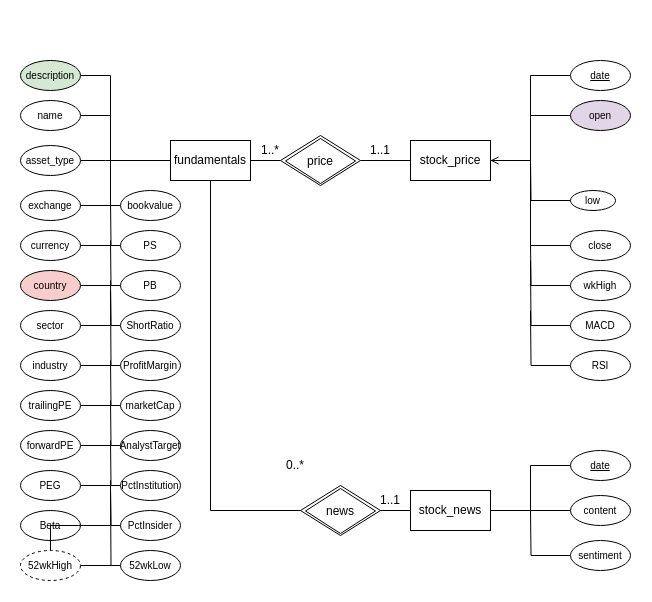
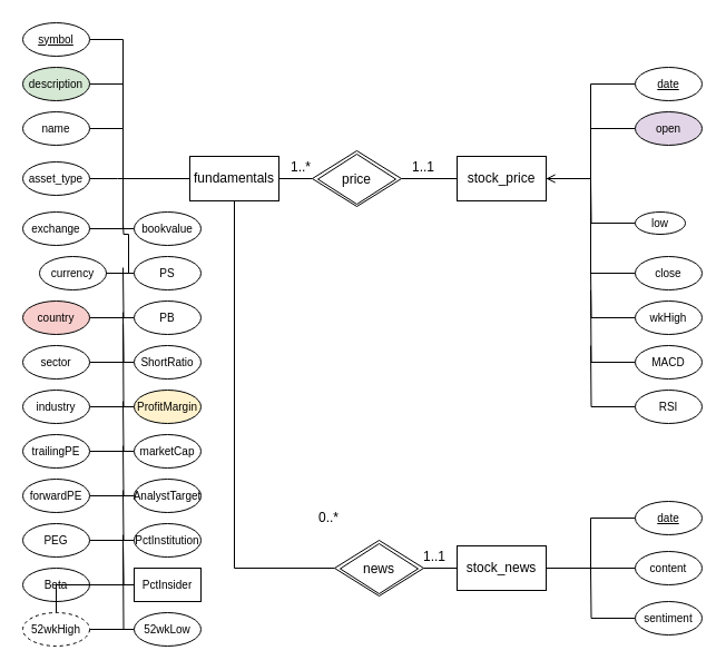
  <mxCell id="0" />
  <mxCell id="1" parent="0" />
  <mxCell id="2" style="edgeStyle=orthogonalEdgeStyle;rounded=0;orthogonalLoop=1;jettySize=auto;html=1;entryX=0;entryY=0.5;entryDx=0;entryDy=0;fontSize=12;endArrow=none;endFill=0;" edge="1" parent="1" source="4" target="77"><mxGeometry relative="1" as="geometry"><Array as="points"><mxPoint x="250" y="160" /><mxPoint x="250" y="160" /></Array></mxGeometry></mxCell>
  <mxCell id="3" style="edgeStyle=orthogonalEdgeStyle;rounded=0;orthogonalLoop=1;jettySize=auto;html=1;entryX=0;entryY=0.5;entryDx=0;entryDy=0;fontSize=12;endArrow=none;endFill=0;" edge="1" parent="1" source="4" target="79"><mxGeometry relative="1" as="geometry"><Array as="points"><mxPoint x="210" y="510" /></Array></mxGeometry></mxCell>
  <mxCell id="4" value="fundamentals" style="rounded=0;whiteSpace=wrap;html=1;fontSize=12;" vertex="1" parent="1"><mxGeometry x="170" y="140" width="80" height="40" as="geometry" /></mxCell>
  <mxCell id="5" value="stock_price" style="rounded=0;whiteSpace=wrap;html=1;fontSize=12;" vertex="1" parent="1"><mxGeometry x="410" y="140" width="80" height="40" as="geometry" /></mxCell>
  <mxCell id="6" style="edgeStyle=orthogonalEdgeStyle;rounded=0;orthogonalLoop=1;jettySize=auto;html=1;endArrow=none;endFill=0;fontSize=10;" edge="1" parent="1" source="7"><mxGeometry relative="1" as="geometry"><mxPoint x="490" y="160" as="targetPoint" /><Array as="points"><mxPoint x="530" y="115" /><mxPoint x="530" y="160" /></Array></mxGeometry></mxCell>
  <mxCell id="7" value="open" style="ellipse;whiteSpace=wrap;html=1;rounded=0;fontSize=10;fillColor=#e1d5e7;" vertex="1" parent="1"><mxGeometry x="570" y="100" width="60" height="30" as="geometry" /></mxCell>
  <mxCell id="8" style="edgeStyle=orthogonalEdgeStyle;rounded=0;orthogonalLoop=1;jettySize=auto;html=1;endArrow=none;endFill=0;fontSize=10;" edge="1" parent="1" source="9"><mxGeometry relative="1" as="geometry"><mxPoint x="490" y="160" as="targetPoint" /><Array as="points"><mxPoint x="530" y="75" /><mxPoint x="530" y="160" /></Array></mxGeometry></mxCell>
  <mxCell id="9" value="&lt;u style=&quot;font-size: 10px;&quot;&gt;date&lt;/u&gt;" style="ellipse;whiteSpace=wrap;html=1;rounded=0;fontSize=10;" vertex="1" parent="1"><mxGeometry x="570" y="60" width="60" height="30" as="geometry" /></mxCell>
  <mxCell id="10" style="edgeStyle=orthogonalEdgeStyle;rounded=0;orthogonalLoop=1;jettySize=auto;html=1;endArrow=none;endFill=0;fontSize=10;" edge="1" parent="1" source="11"><mxGeometry relative="1" as="geometry"><mxPoint x="530" y="160" as="targetPoint" /></mxGeometry></mxCell>
  <mxCell id="11" value="low" style="ellipse;whiteSpace=wrap;html=1;rounded=0;fontSize=10;" vertex="1" parent="1"><mxGeometry x="570" y="190" width="45" height="20" as="geometry" /></mxCell>
  <mxCell id="12" style="edgeStyle=orthogonalEdgeStyle;rounded=0;orthogonalLoop=1;jettySize=auto;html=1;entryX=1;entryY=0.5;entryDx=0;entryDy=0;endArrow=open;endFill=0;fontSize=10;" edge="1" parent="1" source="13" target="5"><mxGeometry relative="1" as="geometry"><Array as="points"><mxPoint x="530" y="245" /><mxPoint x="530" y="160" /></Array></mxGeometry></mxCell>
  <mxCell id="13" value="close" style="ellipse;whiteSpace=wrap;html=1;rounded=0;fontSize=10;" vertex="1" parent="1"><mxGeometry x="570" y="230" width="60" height="30" as="geometry" /></mxCell>
  <mxCell id="14" style="edgeStyle=orthogonalEdgeStyle;rounded=0;orthogonalLoop=1;jettySize=auto;html=1;endArrow=none;endFill=0;fontSize=10;" edge="1" parent="1" source="15"><mxGeometry relative="1" as="geometry"><mxPoint x="530" y="240" as="targetPoint" /></mxGeometry></mxCell>
  <mxCell id="15" value="wkHigh" style="ellipse;whiteSpace=wrap;html=1;rounded=0;fontSize=10;" vertex="1" parent="1"><mxGeometry x="570" y="270" width="60" height="30" as="geometry" /></mxCell>
  <mxCell id="16" style="edgeStyle=orthogonalEdgeStyle;rounded=0;orthogonalLoop=1;jettySize=auto;html=1;endArrow=none;endFill=0;fontSize=10;" edge="1" parent="1" source="17"><mxGeometry relative="1" as="geometry"><mxPoint x="530" y="260" as="targetPoint" /></mxGeometry></mxCell>
  <mxCell id="17" value="MACD" style="ellipse;whiteSpace=wrap;html=1;rounded=0;fontSize=10;" vertex="1" parent="1"><mxGeometry x="570" y="310" width="60" height="30" as="geometry" /></mxCell>
  <mxCell id="18" style="edgeStyle=orthogonalEdgeStyle;rounded=0;orthogonalLoop=1;jettySize=auto;html=1;endArrow=none;endFill=0;fontSize=10;" edge="1" parent="1" source="19"><mxGeometry relative="1" as="geometry"><mxPoint x="530" y="310" as="targetPoint" /></mxGeometry></mxCell>
  <mxCell id="19" value="RSI" style="ellipse;whiteSpace=wrap;html=1;rounded=0;fontSize=10;" vertex="1" parent="1"><mxGeometry x="570" y="350" width="60" height="30" as="geometry" /></mxCell>
  <mxCell id="20" value="stock_news" style="rounded=0;whiteSpace=wrap;html=1;fontSize=12;" vertex="1" parent="1"><mxGeometry x="410" y="490" width="80" height="40" as="geometry" /></mxCell>
  <mxCell id="21" style="edgeStyle=orthogonalEdgeStyle;rounded=0;orthogonalLoop=1;jettySize=auto;html=1;entryX=1;entryY=0.5;entryDx=0;entryDy=0;endArrow=none;endFill=0;fontSize=10;" edge="1" parent="1" source="22" target="20"><mxGeometry relative="1" as="geometry"><mxPoint x="560" y="500" as="targetPoint" /></mxGeometry></mxCell>
  <mxCell id="22" value="content" style="ellipse;whiteSpace=wrap;html=1;rounded=0;fontSize=10;" vertex="1" parent="1"><mxGeometry x="570" y="495" width="60" height="30" as="geometry" /></mxCell>
  <mxCell id="23" style="edgeStyle=orthogonalEdgeStyle;rounded=0;orthogonalLoop=1;jettySize=auto;html=1;endArrow=none;endFill=0;fontSize=10;" edge="1" parent="1" source="24"><mxGeometry relative="1" as="geometry"><mxPoint x="490" y="510" as="targetPoint" /><Array as="points"><mxPoint x="530" y="465" /><mxPoint x="530" y="510" /></Array></mxGeometry></mxCell>
  <mxCell id="24" value="date" style="ellipse;whiteSpace=wrap;html=1;rounded=0;fontStyle=4;fontSize=10;" vertex="1" parent="1"><mxGeometry x="570" y="450" width="60" height="30" as="geometry" /></mxCell>
  <mxCell id="25" style="edgeStyle=orthogonalEdgeStyle;rounded=0;orthogonalLoop=1;jettySize=auto;html=1;endArrow=none;endFill=0;fontSize=10;" edge="1" parent="1" source="26"><mxGeometry relative="1" as="geometry"><mxPoint x="530" y="510" as="targetPoint" /></mxGeometry></mxCell>
  <mxCell id="26" value="sentiment" style="ellipse;whiteSpace=wrap;html=1;rounded=0;fontSize=10;" vertex="1" parent="1"><mxGeometry x="570" y="540" width="60" height="30" as="geometry" /></mxCell>
+ <mxCell id="27" style="edgeStyle=orthogonalEdgeStyle;rounded=0;orthogonalLoop=1;jettySize=auto;html=1;endArrow=none;endFill=0;fontSize=10;" edge="1" parent="1" source="28" target="4"><mxGeometry relative="1" as="geometry"><Array as="points"><mxPoint x="110" y="35" /><mxPoint x="110" y="160" /></Array></mxGeometry></mxCell>
+ <mxCell id="28" value="&lt;u style=&quot;font-size: 10px;&quot;&gt;symbol&lt;/u&gt;" style="ellipse;whiteSpace=wrap;html=1;rounded=0;fontSize=10;" vertex="1" parent="1"><mxGeometry x="20" y="20" width="60" height="30" as="geometry" /></mxCell>
  <mxCell id="29" style="edgeStyle=orthogonalEdgeStyle;rounded=0;orthogonalLoop=1;jettySize=auto;html=1;endArrow=none;endFill=0;fontSize=10;" edge="1" parent="1" source="30"><mxGeometry relative="1" as="geometry"><mxPoint x="170" y="160" as="targetPoint" /><Array as="points"><mxPoint x="110" y="75" /><mxPoint x="110" y="160" /></Array></mxGeometry></mxCell>
  <mxCell id="30" value="description" style="ellipse;whiteSpace=wrap;html=1;rounded=0;fontSize=10;fillColor=#d5e8d4;" vertex="1" parent="1"><mxGeometry x="20" y="60" width="60" height="30" as="geometry" /></mxCell>
  <mxCell id="31" style="edgeStyle=orthogonalEdgeStyle;rounded=0;orthogonalLoop=1;jettySize=auto;html=1;entryX=0;entryY=0.5;entryDx=0;entryDy=0;endArrow=none;endFill=0;fontSize=10;" edge="1" parent="1" source="32" target="4"><mxGeometry relative="1" as="geometry"><Array as="points"><mxPoint x="110" y="115" /><mxPoint x="110" y="160" /></Array></mxGeometry></mxCell>
  <mxCell id="32" value="name" style="ellipse;whiteSpace=wrap;html=1;rounded=0;fontSize=10;" vertex="1" parent="1"><mxGeometry x="20" y="100" width="60" height="30" as="geometry" /></mxCell>
  <mxCell id="33" style="edgeStyle=orthogonalEdgeStyle;rounded=0;orthogonalLoop=1;jettySize=auto;html=1;endArrow=none;endFill=0;fontSize=10;" edge="1" parent="1" source="34"><mxGeometry relative="1" as="geometry"><mxPoint x="130" y="160" as="targetPoint" /></mxGeometry></mxCell>
  <mxCell id="34" value="asset_type" style="ellipse;whiteSpace=wrap;html=1;rounded=0;fontSize=10;" vertex="1" parent="1"><mxGeometry x="20" y="145" width="60" height="30" as="geometry" /></mxCell>
  <mxCell id="35" style="edgeStyle=orthogonalEdgeStyle;rounded=0;orthogonalLoop=1;jettySize=auto;html=1;endArrow=none;endFill=0;fontSize=10;" edge="1" parent="1" source="36"><mxGeometry relative="1" as="geometry"><mxPoint x="170" y="160" as="targetPoint" /><Array as="points"><mxPoint x="110" y="205" /><mxPoint x="110" y="160" /></Array></mxGeometry></mxCell>
  <mxCell id="36" value="exchange" style="ellipse;whiteSpace=wrap;html=1;rounded=0;fontSize=10;" vertex="1" parent="1"><mxGeometry x="20" y="190" width="60" height="30" as="geometry" /></mxCell>
  <mxCell id="37" style="edgeStyle=orthogonalEdgeStyle;rounded=0;orthogonalLoop=1;jettySize=auto;html=1;endArrow=none;endFill=0;fontSize=10;" edge="1" parent="1" source="38"><mxGeometry relative="1" as="geometry"><mxPoint x="110" y="200" as="targetPoint" /></mxGeometry></mxCell>
- <mxCell id="38" value="currency" style="ellipse;whiteSpace=wrap;html=1;rounded=0;fontSize=10;" vertex="1" parent="1"><mxGeometry x="20" y="230" width="60" height="30" as="geometry" /></mxCell>
+ <mxCell id="38" value="currency" style="ellipse;whiteSpace=wrap;html=1;rounded=0;fontSize=10;" vertex="1" parent="1"><mxGeometry x="35" y="230" width="60" height="30" as="geometry" /></mxCell>
  <mxCell id="39" style="edgeStyle=orthogonalEdgeStyle;rounded=0;orthogonalLoop=1;jettySize=auto;html=1;endArrow=none;endFill=0;fontSize=10;" edge="1" parent="1" source="40"><mxGeometry relative="1" as="geometry"><mxPoint x="110" y="240" as="targetPoint" /></mxGeometry></mxCell>
  <mxCell id="40" value="country" style="ellipse;whiteSpace=wrap;html=1;rounded=0;fontSize=10;fillColor=#f8cecc;" vertex="1" parent="1"><mxGeometry x="20" y="270" width="60" height="30" as="geometry" /></mxCell>
  <mxCell id="41" style="edgeStyle=orthogonalEdgeStyle;rounded=0;orthogonalLoop=1;jettySize=auto;html=1;endArrow=none;endFill=0;fontSize=10;" edge="1" parent="1" source="42"><mxGeometry relative="1" as="geometry"><mxPoint x="110" y="280" as="targetPoint" /></mxGeometry></mxCell>
  <mxCell id="42" value="sector" style="ellipse;whiteSpace=wrap;html=1;rounded=0;fontSize=10;" vertex="1" parent="1"><mxGeometry x="20" y="310" width="60" height="30" as="geometry" /></mxCell>
  <mxCell id="43" style="edgeStyle=orthogonalEdgeStyle;rounded=0;orthogonalLoop=1;jettySize=auto;html=1;endArrow=none;endFill=0;fontSize=10;" edge="1" parent="1" source="44"><mxGeometry relative="1" as="geometry"><mxPoint x="110" y="290" as="targetPoint" /></mxGeometry></mxCell>
  <mxCell id="44" value="industry" style="ellipse;whiteSpace=wrap;html=1;rounded=0;fontSize=10;" vertex="1" parent="1"><mxGeometry x="20" y="350" width="60" height="30" as="geometry" /></mxCell>
  <mxCell id="45" style="edgeStyle=orthogonalEdgeStyle;rounded=0;orthogonalLoop=1;jettySize=auto;html=1;endArrow=none;endFill=0;fontSize=10;" edge="1" parent="1" source="46"><mxGeometry relative="1" as="geometry"><mxPoint x="110" y="360" as="targetPoint" /></mxGeometry></mxCell>
  <mxCell id="46" value="trailingPE" style="ellipse;whiteSpace=wrap;html=1;rounded=0;fontSize=10;" vertex="1" parent="1"><mxGeometry x="20" y="390" width="60" height="30" as="geometry" /></mxCell>
  <mxCell id="47" style="edgeStyle=orthogonalEdgeStyle;rounded=0;orthogonalLoop=1;jettySize=auto;html=1;endArrow=none;endFill=0;fontSize=10;" edge="1" parent="1" source="48"><mxGeometry relative="1" as="geometry"><mxPoint x="110" y="400" as="targetPoint" /></mxGeometry></mxCell>
  <mxCell id="48" value="forwardPE" style="ellipse;whiteSpace=wrap;html=1;rounded=0;fontSize=10;" vertex="1" parent="1"><mxGeometry x="20" y="430" width="60" height="30" as="geometry" /></mxCell>
  <mxCell id="49" style="edgeStyle=orthogonalEdgeStyle;rounded=0;orthogonalLoop=1;jettySize=auto;html=1;endArrow=none;endFill=0;fontSize=10;" edge="1" parent="1" source="50"><mxGeometry relative="1" as="geometry"><mxPoint x="110" y="440" as="targetPoint" /></mxGeometry></mxCell>
  <mxCell id="50" value="PEG" style="ellipse;whiteSpace=wrap;html=1;rounded=0;fontSize=10;" vertex="1" parent="1"><mxGeometry x="20" y="470" width="60" height="30" as="geometry" /></mxCell>
  <mxCell id="51" style="edgeStyle=orthogonalEdgeStyle;rounded=0;orthogonalLoop=1;jettySize=auto;html=1;endArrow=none;endFill=0;fontSize=10;" edge="1" parent="1" source="52"><mxGeometry relative="1" as="geometry"><mxPoint x="110" y="490" as="targetPoint" /></mxGeometry></mxCell>
  <mxCell id="52" value="Beta" style="ellipse;whiteSpace=wrap;html=1;rounded=0;fontSize=10;" vertex="1" parent="1"><mxGeometry x="20" y="510" width="60" height="30" as="geometry" /></mxCell>
  <mxCell id="53" style="edgeStyle=orthogonalEdgeStyle;rounded=0;orthogonalLoop=1;jettySize=auto;html=1;endArrow=none;endFill=0;fontSize=10;" edge="1" parent="1" source="54"><mxGeometry relative="1" as="geometry"><mxPoint x="110" y="480" as="targetPoint" /></mxGeometry></mxCell>
  <mxCell id="54" value="52wkHigh" style="ellipse;whiteSpace=wrap;html=1;rounded=0;fontSize=10;dashed=1;" vertex="1" parent="1"><mxGeometry x="20" y="550" width="60" height="30" as="geometry" /></mxCell>
  <mxCell id="55" style="edgeStyle=orthogonalEdgeStyle;rounded=0;orthogonalLoop=1;jettySize=auto;html=1;endArrow=none;endFill=0;fontSize=10;" edge="1" parent="1" source="56"><mxGeometry relative="1" as="geometry"><mxPoint x="90" y="405" as="targetPoint" /></mxGeometry></mxCell>
  <mxCell id="56" value="marketCap" style="ellipse;whiteSpace=wrap;html=1;rounded=0;fontSize=10;" vertex="1" parent="1"><mxGeometry x="120" y="390" width="60" height="30" as="geometry" /></mxCell>
  <mxCell id="57" style="edgeStyle=orthogonalEdgeStyle;rounded=0;orthogonalLoop=1;jettySize=auto;html=1;endArrow=none;endFill=0;fontSize=10;" edge="1" parent="1" source="58"><mxGeometry relative="1" as="geometry"><mxPoint x="90" y="445" as="targetPoint" /></mxGeometry></mxCell>
  <mxCell id="58" value="AnalystTarget" style="ellipse;whiteSpace=wrap;html=1;rounded=0;fontSize=10;" vertex="1" parent="1"><mxGeometry x="120" y="430" width="60" height="30" as="geometry" /></mxCell>
  <mxCell id="59" style="edgeStyle=orthogonalEdgeStyle;rounded=0;orthogonalLoop=1;jettySize=auto;html=1;endArrow=none;endFill=0;fontSize=10;" edge="1" parent="1" source="60"><mxGeometry relative="1" as="geometry"><mxPoint x="90" y="485" as="targetPoint" /></mxGeometry></mxCell>
  <mxCell id="60" value="PctInstitution" style="ellipse;whiteSpace=wrap;html=1;rounded=0;fontSize=10;" vertex="1" parent="1"><mxGeometry x="120" y="470" width="60" height="30" as="geometry" /></mxCell>
  <mxCell id="61" value="" style="edgeStyle=orthogonalEdgeStyle;rounded=0;orthogonalLoop=1;jettySize=auto;html=1;endArrow=none;endFill=0;fontSize=10;" edge="1" parent="1" source="63" target="54"><mxGeometry relative="1" as="geometry" /></mxCell>
  <mxCell id="62" style="edgeStyle=orthogonalEdgeStyle;rounded=0;orthogonalLoop=1;jettySize=auto;html=1;endArrow=none;endFill=0;fontSize=10;" edge="1" parent="1" source="63"><mxGeometry relative="1" as="geometry"><mxPoint x="90" y="525" as="targetPoint" /></mxGeometry></mxCell>
- <mxCell id="63" value="PctInsider" style="ellipse;whiteSpace=wrap;html=1;rounded=0;fontSize=10;" vertex="1" parent="1"><mxGeometry x="120" y="510" width="60" height="30" as="geometry" /></mxCell>
+ <mxCell id="63" value="PctInsider" style="whiteSpace=wrap;html=1;fontSize=10;rounded=0;" vertex="1" parent="1"><mxGeometry x="120" y="510" width="60" height="30" as="geometry" /></mxCell>
  <mxCell id="64" style="edgeStyle=orthogonalEdgeStyle;rounded=0;orthogonalLoop=1;jettySize=auto;html=1;endArrow=none;endFill=0;fontSize=10;" edge="1" parent="1" source="65"><mxGeometry relative="1" as="geometry"><mxPoint x="110" y="565" as="targetPoint" /></mxGeometry></mxCell>
  <mxCell id="65" value="52wkLow" style="ellipse;whiteSpace=wrap;html=1;rounded=0;fontSize=10;" vertex="1" parent="1"><mxGeometry x="120" y="550" width="60" height="30" as="geometry" /></mxCell>
  <mxCell id="66" style="edgeStyle=orthogonalEdgeStyle;rounded=0;orthogonalLoop=1;jettySize=auto;html=1;entryX=1;entryY=0.5;entryDx=0;entryDy=0;endArrow=none;endFill=0;fontSize=10;" edge="1" parent="1" source="67" target="36"><mxGeometry relative="1" as="geometry" /></mxCell>
  <mxCell id="67" value="bookvalue" style="ellipse;whiteSpace=wrap;html=1;rounded=0;fontSize=10;" vertex="1" parent="1"><mxGeometry x="120" y="190" width="60" height="30" as="geometry" /></mxCell>
  <mxCell id="68" style="edgeStyle=orthogonalEdgeStyle;rounded=0;orthogonalLoop=1;jettySize=auto;html=1;entryX=1;entryY=0.5;entryDx=0;entryDy=0;endArrow=none;endFill=0;fontSize=10;" edge="1" parent="1" source="69" target="38"><mxGeometry relative="1" as="geometry" /></mxCell>
  <mxCell id="69" value="PS" style="ellipse;whiteSpace=wrap;html=1;rounded=0;fontSize=10;" vertex="1" parent="1"><mxGeometry x="120" y="230" width="60" height="30" as="geometry" /></mxCell>
  <mxCell id="70" style="edgeStyle=orthogonalEdgeStyle;rounded=0;orthogonalLoop=1;jettySize=auto;html=1;endArrow=none;endFill=0;fontSize=10;" edge="1" parent="1" source="71"><mxGeometry relative="1" as="geometry"><mxPoint x="90" y="285" as="targetPoint" /></mxGeometry></mxCell>
  <mxCell id="71" value="PB" style="ellipse;whiteSpace=wrap;html=1;rounded=0;fontSize=10;" vertex="1" parent="1"><mxGeometry x="120" y="270" width="60" height="30" as="geometry" /></mxCell>
  <mxCell id="72" style="edgeStyle=orthogonalEdgeStyle;rounded=0;orthogonalLoop=1;jettySize=auto;html=1;endArrow=none;endFill=0;fontSize=10;" edge="1" parent="1" source="73"><mxGeometry relative="1" as="geometry"><mxPoint x="90" y="325" as="targetPoint" /></mxGeometry></mxCell>
  <mxCell id="73" value="ShortRatio" style="ellipse;whiteSpace=wrap;html=1;rounded=0;fontSize=10;" vertex="1" parent="1"><mxGeometry x="120" y="310" width="60" height="30" as="geometry" /></mxCell>
  <mxCell id="74" style="edgeStyle=orthogonalEdgeStyle;rounded=0;orthogonalLoop=1;jettySize=auto;html=1;endArrow=none;endFill=0;fontSize=10;" edge="1" parent="1" source="75"><mxGeometry relative="1" as="geometry"><mxPoint x="90" y="365" as="targetPoint" /></mxGeometry></mxCell>
- <mxCell id="75" value="ProfitMargin" style="ellipse;whiteSpace=wrap;html=1;rounded=0;fontSize=10;" vertex="1" parent="1"><mxGeometry x="120" y="350" width="60" height="30" as="geometry" /></mxCell>
+ <mxCell id="75" value="ProfitMargin" style="ellipse;whiteSpace=wrap;html=1;rounded=0;fontSize=10;fillColor=#fff2cc;" vertex="1" parent="1"><mxGeometry x="120" y="350" width="60" height="30" as="geometry" /></mxCell>
  <mxCell id="76" style="edgeStyle=orthogonalEdgeStyle;rounded=0;orthogonalLoop=1;jettySize=auto;html=1;entryX=0;entryY=0.5;entryDx=0;entryDy=0;fontSize=12;endArrow=none;endFill=0;" edge="1" parent="1" source="77" target="5"><mxGeometry relative="1" as="geometry" /></mxCell>
  <mxCell id="77" value="&lt;font style=&quot;font-size: 12px;&quot;&gt;price&lt;/font&gt;" style="rhombus;whiteSpace=wrap;html=1;fontSize=12;verticalAlign=middle;" vertex="1" parent="1"><mxGeometry x="280" y="135" width="80" height="50" as="geometry" /></mxCell>
  <mxCell id="78" style="edgeStyle=orthogonalEdgeStyle;rounded=0;orthogonalLoop=1;jettySize=auto;html=1;entryX=0;entryY=0.5;entryDx=0;entryDy=0;fontSize=12;endArrow=none;endFill=0;" edge="1" parent="1" source="79" target="20"><mxGeometry relative="1" as="geometry" /></mxCell>
  <mxCell id="79" value="&lt;font style=&quot;font-size: 12px;&quot;&gt;news&lt;/font&gt;" style="rhombus;whiteSpace=wrap;html=1;fontSize=12;verticalAlign=middle;" vertex="1" parent="1"><mxGeometry x="300" y="485" width="80" height="50" as="geometry" /></mxCell>
  <mxCell id="80" value="1..*" style="text;html=1;strokeColor=none;fillColor=none;align=center;verticalAlign=middle;whiteSpace=wrap;rounded=0;fontSize=12;" vertex="1" parent="1"><mxGeometry x="250" y="140" width="40" height="20" as="geometry" /></mxCell>
  <mxCell id="81" value="1..1" style="text;html=1;strokeColor=none;fillColor=none;align=center;verticalAlign=middle;whiteSpace=wrap;rounded=0;fontSize=12;" vertex="1" parent="1"><mxGeometry x="360" y="140" width="40" height="20" as="geometry" /></mxCell>
  <mxCell id="82" value="0..*" style="text;html=1;strokeColor=none;fillColor=none;align=center;verticalAlign=middle;whiteSpace=wrap;rounded=0;fontSize=12;" vertex="1" parent="1"><mxGeometry x="275" y="455" width="40" height="20" as="geometry" /></mxCell>
  <mxCell id="83" value="1..1" style="text;html=1;strokeColor=none;fillColor=none;align=center;verticalAlign=middle;whiteSpace=wrap;rounded=0;fontSize=12;" vertex="1" parent="1"><mxGeometry x="370" y="490" width="40" height="20" as="geometry" /></mxCell>
  <mxCell id="84" value="&lt;font style=&quot;font-size: 12px;&quot;&gt;news&lt;/font&gt;" style="rhombus;whiteSpace=wrap;html=1;fontSize=12;verticalAlign=middle;" vertex="1" parent="1"><mxGeometry x="305" y="488" width="70" height="45" as="geometry" /></mxCell>
  <mxCell id="85" value="&lt;font style=&quot;font-size: 12px;&quot;&gt;price&lt;/font&gt;" style="rhombus;whiteSpace=wrap;html=1;fontSize=12;verticalAlign=middle;" vertex="1" parent="1"><mxGeometry x="285" y="138" width="70" height="45" as="geometry" /></mxCell>
